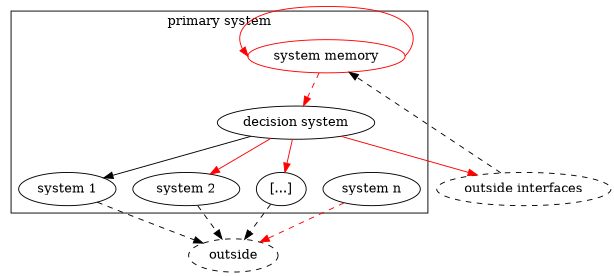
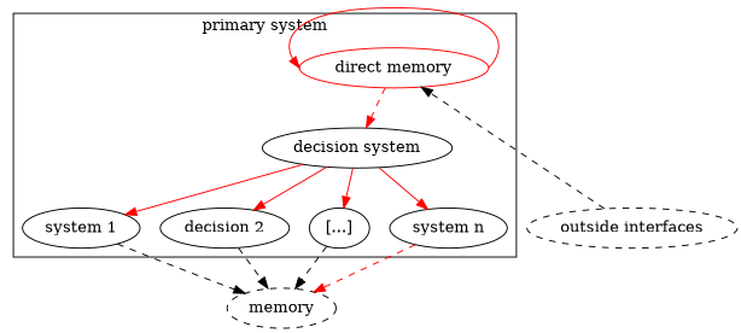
  digraph {
    rankdir=TB
    edge [color=red style=dashed]
-   "direct memory" [color=red label="system memory"]
+   "direct memory" [color=red]
    "decision system"
    "system 1"
-   "system 2"
+   "system 2" [label="decision 2"]
    "[...]"
    "system n"
-   outside [style=dashed]
+   outside [style=dashed label=memory]
    "outside interfaces" [style=dashed]
    subgraph sub_1 {
      "direct memory"
      "decision system"
      "system 1"
      "system 2"
      "[...]"
      "system n"
    }
    subgraph cluster_2 {
      label="primary system"
      "direct memory"
      "decision system"
      "system 1"
      "system 2"
      "[...]"
      "system n"
    }
    "direct memory" -> "direct memory" [headport=w tailport=e style=""]
    "direct memory" -> "decision system"
-   "decision system" -> "system 1" [color=black style=""]
+   "decision system" -> "system 1" [style=""]
    "decision system" -> "system 2" [style=""]
    "decision system" -> "[...]" [style=""]
-   "decision system" -> "outside interfaces" [style=""]
+   "decision system" -> "system n" [style=""]
    "system 1" -> outside [color=""]
    "system 2" -> outside [color=""]
    "[...]" -> outside [color=""]
    "system n" -> outside
    "outside interfaces" -> "direct memory" [color=""]
  }
